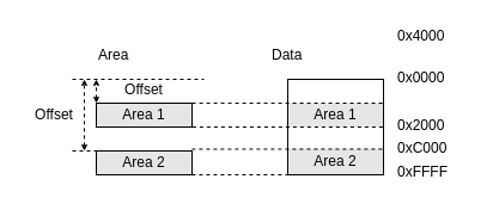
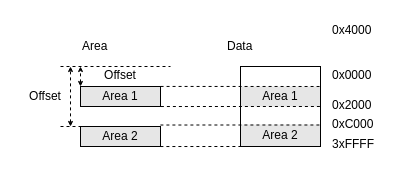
  <mxCell id="0" />
  <mxCell id="1" parent="0" />
  <mxCell id="2" value="Area 1" style="text;html=1;strokeColor=none;fillColor=#E6E6E6;align=center;verticalAlign=middle;whiteSpace=wrap;rounded=0;" parent="1" vertex="1"><mxGeometry x="240" y="86" width="80" height="20" as="geometry" /></mxCell>
  <mxCell id="3" value="Offset" style="text;html=1;strokeColor=none;fillColor=none;align=center;verticalAlign=middle;whiteSpace=wrap;rounded=0;" parent="1" vertex="1"><mxGeometry x="20" y="86" width="50" height="20" as="geometry" /></mxCell>
  <mxCell id="4" value="&lt;div&gt;Area 2&lt;/div&gt;" style="text;html=1;strokeColor=none;fillColor=#E6E6E6;align=center;verticalAlign=middle;whiteSpace=wrap;rounded=0;" parent="1" vertex="1"><mxGeometry x="240" y="124" width="80" height="22" as="geometry" /></mxCell>
  <mxCell id="5" value="" style="rounded=0;whiteSpace=wrap;html=1;fillColor=none;" parent="1" vertex="1"><mxGeometry x="240" y="66" width="80" height="80" as="geometry" /></mxCell>
  <mxCell id="6" value="Offset" style="text;html=1;strokeColor=none;fillColor=none;align=center;verticalAlign=middle;whiteSpace=wrap;rounded=0;" parent="1" vertex="1"><mxGeometry x="80" y="65" width="80" height="20" as="geometry" /></mxCell>
  <mxCell id="7" value="Area" style="text;html=1;strokeColor=none;fillColor=none;align=left;verticalAlign=middle;whiteSpace=wrap;rounded=0;" parent="1" vertex="1"><mxGeometry x="80" y="36" width="80" height="20" as="geometry" /></mxCell>
  <mxCell id="8" value="Data" style="text;html=1;strokeColor=none;fillColor=none;align=left;verticalAlign=middle;whiteSpace=wrap;rounded=0;" parent="1" vertex="1"><mxGeometry x="225" y="36" width="80" height="20" as="geometry" /></mxCell>
- <mxCell id="9" value="0x0000" style="text;html=1;strokeColor=none;fillColor=none;align=left;verticalAlign=middle;whiteSpace=wrap;rounded=0;" parent="1" vertex="1"><mxGeometry x="330" y="55" width="60" height="20" as="geometry" /></mxCell>
- <mxCell id="10" value="0xFFFF" style="text;html=1;strokeColor=none;fillColor=none;align=left;verticalAlign=middle;whiteSpace=wrap;rounded=0;" parent="1" vertex="1"><mxGeometry x="330" y="134" width="60" height="20" as="geometry" /></mxCell>
+ <mxCell id="9" value="0x0000" style="text;html=1;strokeColor=none;fillColor=none;align=left;verticalAlign=middle;whiteSpace=wrap;rounded=0;" parent="1" vertex="1"><mxGeometry x="330" y="65" width="60" height="20" as="geometry" /></mxCell>
+ <mxCell id="10" value="3xFFFF" style="text;html=1;strokeColor=none;fillColor=none;align=left;verticalAlign=middle;whiteSpace=wrap;rounded=0;" parent="1" vertex="1"><mxGeometry x="330" y="134" width="60" height="20" as="geometry" /></mxCell>
  <mxCell id="11" value="Area 1" style="rounded=0;whiteSpace=wrap;html=1;fillColor=#E6E6E6;" parent="1" vertex="1"><mxGeometry x="80" y="86" width="80" height="20" as="geometry" /></mxCell>
  <mxCell id="12" value="" style="endArrow=none;html=1;dashed=1;exitX=1.005;exitY=1.001;exitDx=0;exitDy=0;exitPerimeter=0;entryX=1;entryY=0.5;entryDx=0;entryDy=0;" parent="1" source="11" target="5" edge="1"><mxGeometry width="50" height="50" relative="1" as="geometry"><mxPoint x="170" y="106" as="sourcePoint" /><mxPoint x="190" y="106" as="targetPoint" /></mxGeometry></mxCell>
  <mxCell id="13" value="" style="endArrow=none;html=1;dashed=1;exitX=1.001;exitY=-0.003;exitDx=0;exitDy=0;exitPerimeter=0;entryX=1;entryY=0.25;entryDx=0;entryDy=0;" parent="1" source="11" target="5" edge="1"><mxGeometry width="50" height="50" relative="1" as="geometry"><mxPoint x="170.4" y="116.04" as="sourcePoint" /><mxPoint x="240" y="66" as="targetPoint" /></mxGeometry></mxCell>
  <mxCell id="14" value="0x2000" style="text;html=1;strokeColor=none;fillColor=none;align=left;verticalAlign=middle;whiteSpace=wrap;rounded=0;" parent="1" vertex="1"><mxGeometry x="330" y="95" width="60" height="20" as="geometry" /></mxCell>
  <mxCell id="15" value="Area 2" style="rounded=0;whiteSpace=wrap;html=1;fillColor=#E6E6E6;" parent="1" vertex="1"><mxGeometry x="80" y="126" width="80" height="20" as="geometry" /></mxCell>
  <mxCell id="16" value="" style="endArrow=none;html=1;dashed=1;exitX=1.005;exitY=1.001;exitDx=0;exitDy=0;exitPerimeter=0;" parent="1" edge="1"><mxGeometry width="50" height="50" relative="1" as="geometry"><mxPoint x="159.9" y="146.04" as="sourcePoint" /><mxPoint x="240" y="146" as="targetPoint" /></mxGeometry></mxCell>
  <mxCell id="17" value="0x4000" style="text;html=1;strokeColor=none;fillColor=none;align=left;verticalAlign=middle;whiteSpace=wrap;rounded=0;" parent="1" vertex="1"><mxGeometry x="330" y="20" width="60" height="20" as="geometry" /></mxCell>
  <mxCell id="18" value="" style="endArrow=classic;startArrow=classic;html=1;dashed=1;spacing=2;fontSize=11;endSize=3;startSize=3;" parent="1" edge="1"><mxGeometry width="50" height="50" relative="1" as="geometry"><mxPoint x="80" y="86" as="sourcePoint" /><mxPoint x="80" y="66" as="targetPoint" /></mxGeometry></mxCell>
  <mxCell id="19" value="" style="endArrow=none;html=1;dashed=1;" parent="1" edge="1"><mxGeometry width="50" height="50" relative="1" as="geometry"><mxPoint x="60" y="66" as="sourcePoint" /><mxPoint x="170" y="66" as="targetPoint" /></mxGeometry></mxCell>
  <mxCell id="20" value="" style="endArrow=classic;startArrow=classic;html=1;dashed=1;spacing=2;fontSize=11;endSize=3;startSize=3;" parent="1" edge="1"><mxGeometry width="50" height="50" relative="1" as="geometry"><mxPoint x="70" y="126" as="sourcePoint" /><mxPoint x="70" y="66" as="targetPoint" /></mxGeometry></mxCell>
  <mxCell id="21" value="" style="endArrow=none;html=1;dashed=1;exitX=1.005;exitY=1.001;exitDx=0;exitDy=0;exitPerimeter=0;entryX=1;entryY=0.5;entryDx=0;entryDy=0;" parent="1" edge="1"><mxGeometry width="50" height="50" relative="1" as="geometry"><mxPoint x="159.9" y="124.52" as="sourcePoint" /><mxPoint x="319.5" y="124.5" as="targetPoint" /></mxGeometry></mxCell>
  <mxCell id="22" value="0xC000" style="text;html=1;strokeColor=none;fillColor=none;align=left;verticalAlign=middle;whiteSpace=wrap;rounded=0;" parent="1" vertex="1"><mxGeometry x="330" y="114" width="60" height="20" as="geometry" /></mxCell>
  <mxCell id="23" value="" style="endArrow=none;html=1;dashed=1;" edge="1" parent="1"><mxGeometry width="50" height="50" relative="1" as="geometry"><mxPoint x="60" y="126" as="sourcePoint" /><mxPoint x="80" y="126" as="targetPoint" /></mxGeometry></mxCell>
